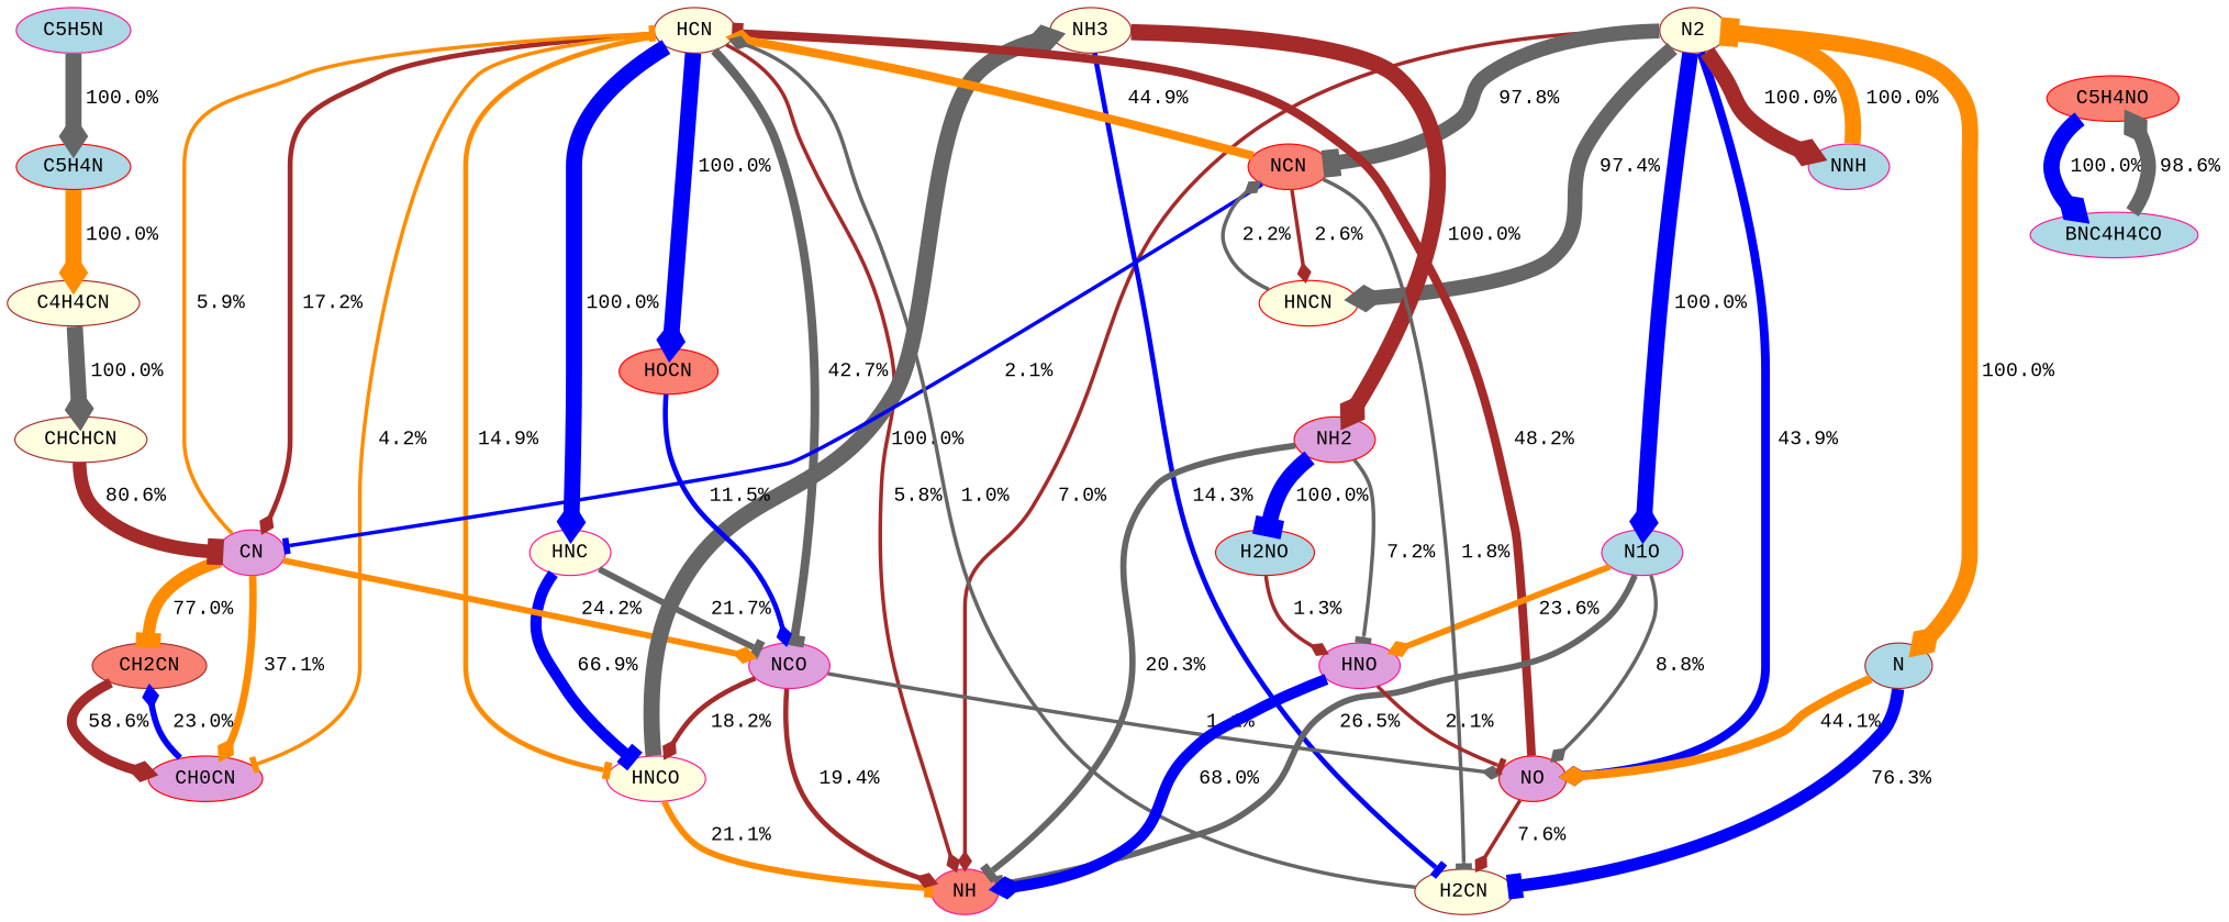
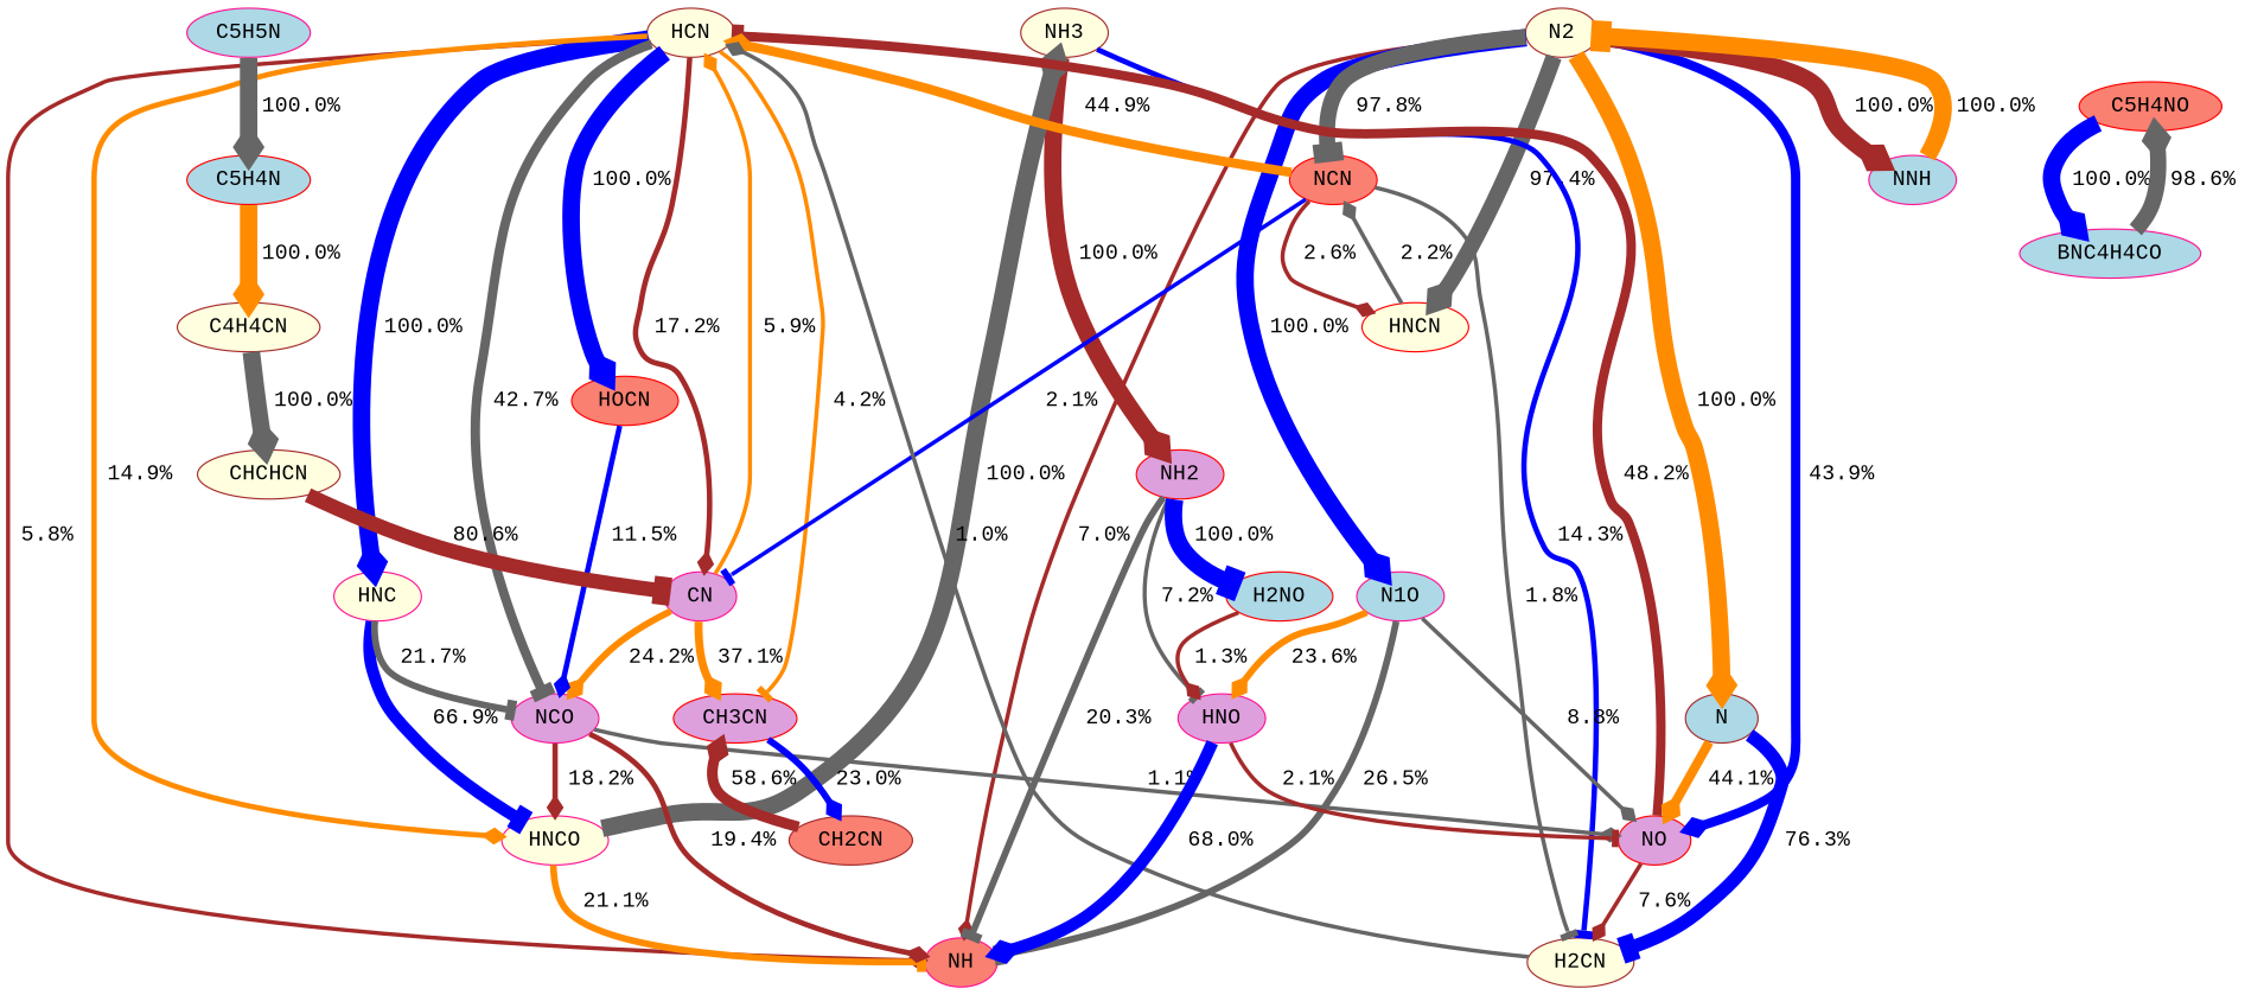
  digraph {
    b="0,0,1558,558"
    fontname="Liberation Mono"
    rankdir=TB
    splines=True
    node [color=deeppink fillcolor=lightyellow fontname="Liberation Mono" fontsize=16 style=filled]
    edge [arrowhead=diamond color=gray40 fontcolor=black fontname="Liberation Mono" fontsize=16 penwidth=3]
    HCN [color=brown]
    N2 [color=brown]
    NH3 [color=brown]
    C5H5N [fillcolor=lightblue]
    NH [fillcolor=salmon]
    HNC
    CN [fillcolor=plum]
    HNCO
    NCO [fillcolor=plum]
    HOCN [color=red fillcolor=salmon]
-   CH3CN [color=red fillcolor=plum label=CH0CN]
+   CH3CN [color=red fillcolor=plum]
    NO [color=red fillcolor=plum]
    NNH [fillcolor=lightblue]
    N [color=brown fillcolor=lightblue]
    n15 [fillcolor=lightblue label=N1O]
    NCN [color=red fillcolor=salmon]
    HNCN [color=red]
    H2CN [color=brown]
    NH2 [color=red fillcolor=plum]
    C5H4N [color=red fillcolor=lightblue]
    CH2CN [color=brown fillcolor=salmon]
    HNO [fillcolor=plum]
    H2NO [color=red fillcolor=lightblue]
    C4H4CN [color=brown]
    C5H4NO [color=red fillcolor=salmon]
    BNC4H4CO [fillcolor=lightblue]
    CHCHCN [color=brown]
    subgraph sub_1 {
      rank=source
      HCN
      N2
      NH3
      C5H5N
    }
    HCN -> NH [color=brown label=" 5.8%"]
    HCN -> HNC [color=blue label=" 100.0%" penwidth=13]
    HCN -> CN [color=brown label=" 17.2%" penwidth=4]
-   HCN -> HNCO [arrowhead=tee color=darkorange label=" 14.9%" penwidth=4]
+   HCN -> HNCO [color=darkorange label=" 14.9%" penwidth=4]
    HCN -> NCO [arrowhead=tee label=" 42.7%" penwidth=7]
    HCN -> HOCN [color=blue label=" 100.0%" penwidth=13]
    HCN -> CH3CN [arrowhead=tee color=darkorange label=" 4.2%"]
    N2 -> NH [color=brown label=" 7.0%"]
    N2 -> NO [color=blue label=" 43.9%" penwidth=7]
    N2 -> NNH [color=brown label=" 100.0%" penwidth=13]
    N2 -> N [color=darkorange label=" 100.0%" penwidth=13]
    N2 -> n15 [color=blue label=" 100.0%" penwidth=13]
    N2 -> NCN [arrowhead=tee label=" 97.8%" penwidth=12]
    N2 -> HNCN [label=" 97.4%" penwidth=12]
    NH3 -> H2CN [arrowhead=tee color=blue label=" 14.3%" penwidth=4]
    NH3 -> NH2 [color=brown label=" 100.0%" penwidth=13]
    C5H5N -> C5H4N [label=" 100.0%" penwidth=13]
    HNC -> HNCO [arrowhead=tee color=blue label=" 66.9%" penwidth=9]
    HNC -> NCO [arrowhead=tee label=" 21.7%" penwidth=5]
-   CN -> HCN [arrowhead=tee color=darkorange label=" 5.9%"]
+   CN -> HCN [color=darkorange label=" 5.9%"]
    CN -> NCO [color=darkorange label=" 24.2%" penwidth=5]
    CN -> CH3CN [color=darkorange label=" 37.1%" penwidth=6]
-   CN -> CH2CN [arrowhead=tee color=darkorange label=" 77.0%" penwidth=10]
    HNCO -> NH3 [label=" 100.0%" penwidth=13]
    HNCO -> NH [arrowhead=tee color=darkorange label=" 21.1%" penwidth=5]
    NCO -> NH [color=brown label=" 19.4%" penwidth=4]
    NCO -> HNCO [color=brown label=" 18.2%" penwidth=4]
    NCO -> NO [label=" 1.1%"]
    HOCN -> NCO [color=blue label=" 11.5%" penwidth=4]
    CH3CN -> CH2CN [color=blue label=" 23.0%" penwidth=5]
    NO -> HCN [arrowhead=tee color=brown label=" 48.2%" penwidth=7]
    NO -> H2CN [color=brown label=" 7.6%"]
    NNH -> N2 [arrowhead=tee color=darkorange label=" 100.0%" penwidth=13]
    N -> NO [color=darkorange label=" 44.1%" penwidth=7]
    N -> H2CN [arrowhead=tee color=blue label=" 76.3%" penwidth=10]
    n15 -> NH [arrowhead=tee label=" 26.5%" penwidth=5]
    n15 -> NO [label=" 8.8%"]
    n15 -> HNO [color=darkorange label=" 23.6%" penwidth=5]
    NCN -> HCN [color=darkorange label=" 44.9%" penwidth=7]
    NCN -> CN [arrowhead=tee color=blue label=" 2.1%"]
    NCN -> HNCN [color=brown label=" 2.6%"]
    NCN -> H2CN [arrowhead=tee label=" 1.8%"]
    HNCN -> NCN [label=" 2.2%"]
    H2CN -> HCN [label=" 1.0%"]
    NH2 -> NH [arrowhead=tee label=" 20.3%" penwidth=5]
    NH2 -> HNO [arrowhead=tee label=" 7.2%"]
    NH2 -> H2NO [arrowhead=tee color=blue label=" 100.0%" penwidth=13]
    C5H4N -> C4H4CN [color=darkorange label=" 100.0%" penwidth=13]
    CH2CN -> CH3CN [color=brown label=" 58.6%" penwidth=8]
    HNO -> NH [color=blue label=" 68.0%" penwidth=9]
    HNO -> NO [arrowhead=tee color=brown label=" 2.1%"]
    H2NO -> HNO [color=brown label=" 1.3%"]
    C4H4CN -> CHCHCN [label=" 100.0%" penwidth=13]
    C5H4NO -> BNC4H4CO [color=blue label=" 100.0%" penwidth=13]
    BNC4H4CO -> C5H4NO [label=" 98.6%" penwidth=12]
    CHCHCN -> CN [arrowhead=tee color=brown label=" 80.6%" penwidth=11]
  }
